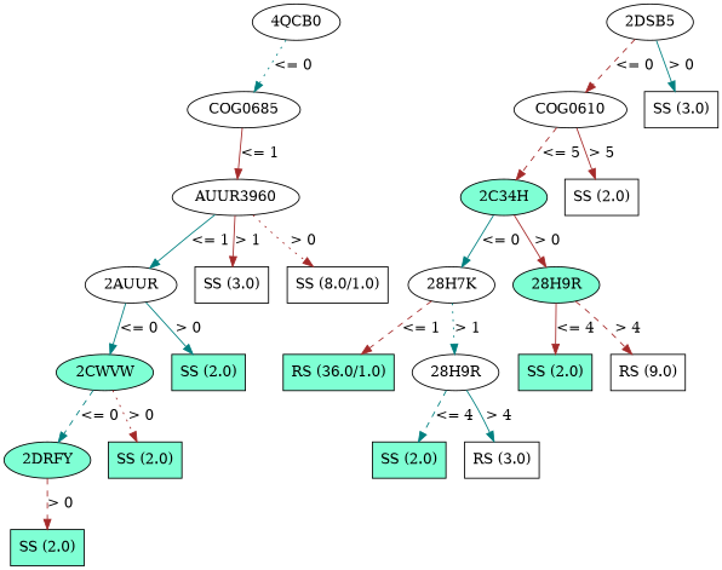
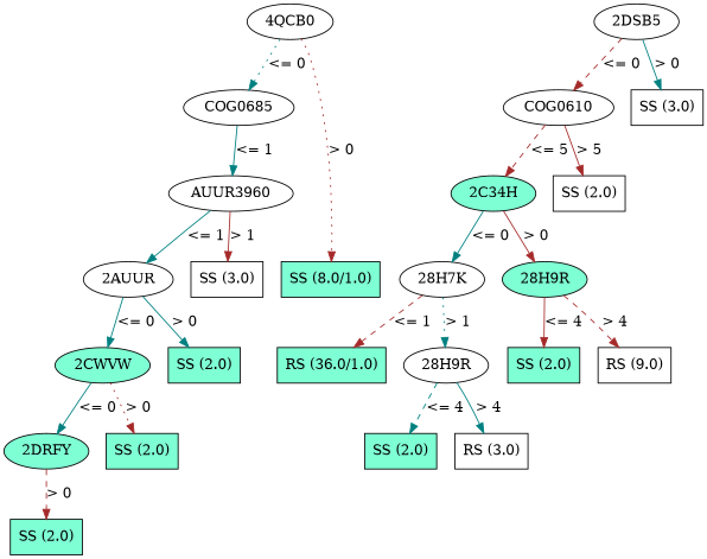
  digraph {
    node [fillcolor=white style=filled]
    edge [color=brown style=solid]
    n1 [label="4QCB0"]
    n2 [label=COG0685]
-   n3 [label="SS (8.0/1.0)" shape=box]
+   n3 [fillcolor=aquamarine label="SS (8.0/1.0)" shape=box]
    n4 [label=AUUR3960]
    n5 [label="2AUUR"]
    n6 [label="SS (3.0)" shape=box]
    n7 [fillcolor=aquamarine label="2CWVW"]
    n8 [fillcolor=aquamarine label="SS (2.0)" shape=box]
    n9 [fillcolor=aquamarine label="2DRFY"]
    n10 [fillcolor=aquamarine label="SS (2.0)" shape=box]
    n11 [fillcolor=aquamarine label="SS (2.0)" shape=box]
    n12 [label="2DSB5"]
    n13 [label=COG0610]
    n14 [label="SS (3.0)" shape=box]
    n15 [fillcolor=aquamarine label="2C34H"]
    n16 [label="SS (2.0)" shape=box]
    n17 [label="28H7K"]
    n18 [fillcolor=aquamarine label="28H9R"]
    n19 [fillcolor=aquamarine label="RS (36.0/1.0)" shape=box]
    n20 [label="28H9R"]
    n21 [fillcolor=aquamarine label="SS (2.0)" shape=box]
    n22 [label="RS (9.0)" shape=box]
    n23 [fillcolor=aquamarine label="SS (2.0)" shape=box]
    n24 [label="RS (3.0)" shape=box]
    n1 -> n2 [color=teal label="<= 0" style=dotted]
-   n4 -> n3 [label="> 0" style=dotted]
-   n2 -> n4 [label="<= 1"]
+   n1 -> n3 [label="> 0" style=dotted]
+   n2 -> n4 [color=teal label="<= 1"]
    n4 -> n5 [color=teal label="<= 1"]
    n4 -> n6 [label="> 1"]
    n5 -> n7 [color=teal label="<= 0"]
    n5 -> n8 [color=teal label="> 0"]
-   n7 -> n9 [color=teal label="<= 0" style=dashed]
+   n7 -> n9 [color=teal label="<= 0"]
    n7 -> n10 [label="> 0" style=dotted]
    n9 -> n11 [label="> 0" style=dashed]
    n12 -> n13 [label="<= 0" style=dashed]
    n12 -> n14 [color=teal label="> 0"]
    n13 -> n15 [label="<= 5" style=dashed]
    n13 -> n16 [label="> 5"]
    n15 -> n17 [color=teal label="<= 0"]
    n15 -> n18 [label="> 0"]
    n17 -> n19 [label="<= 1" style=dashed]
    n17 -> n20 [color=teal label="> 1" style=dotted]
    n18 -> n21 [label="<= 4"]
    n18 -> n22 [label="> 4" style=dashed]
    n20 -> n23 [color=teal label="<= 4" style=dashed]
    n20 -> n24 [color=teal label="> 4"]
  }
